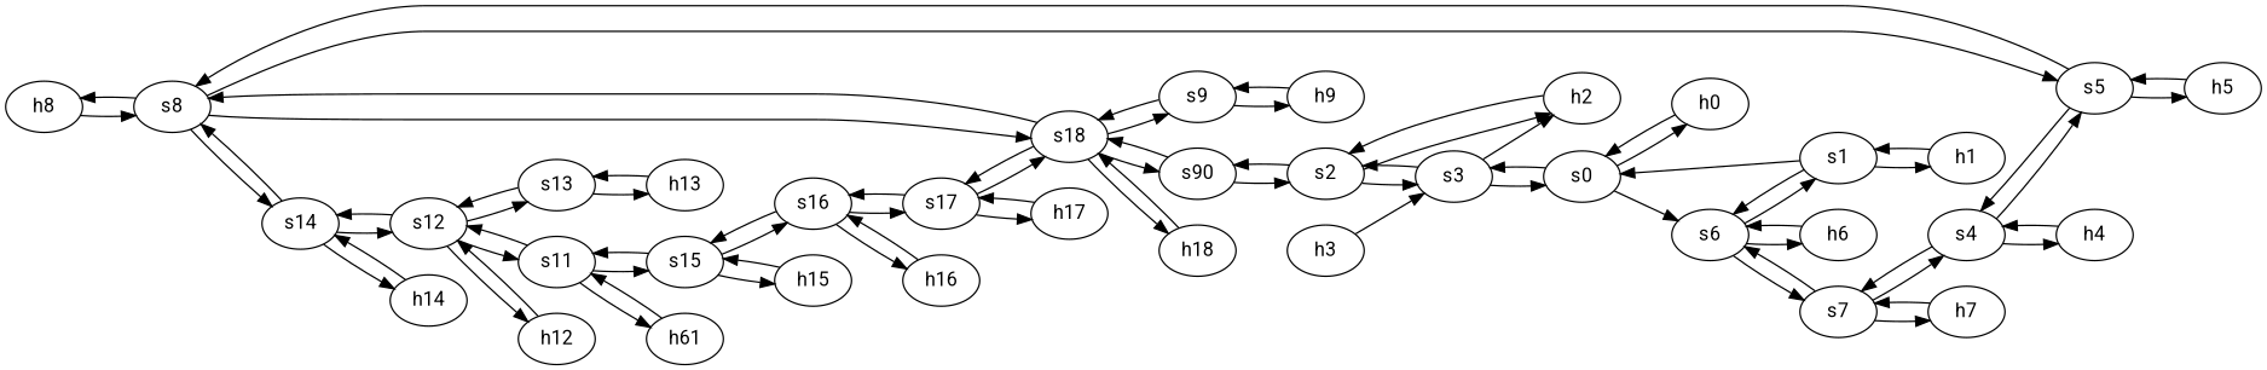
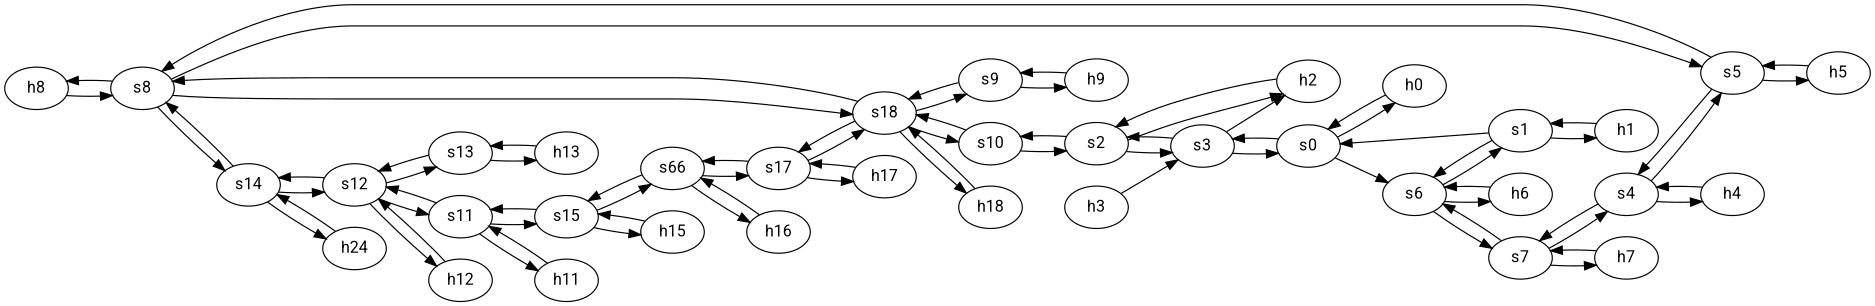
  strict digraph {
    fontname=Roboto
    rankdir=LR
    node [fontname=Roboto type=switch]
    edge [capacity="1Gbps" cost=1 dst_port=1 fontname=Roboto src_port=1]
    h8 [ip="111.0.8.8" mac="00:00:00:00:8:8" type=host]
    s8
    s5
    s18
    s14
    s4
    h5 [ip="111.0.5.5" mac="00:00:00:00:5:5" type=host]
    s9
-   s10 [label=s90]
+   s10
    s17
    h18 [ip="111.0.18.18" mac="00:00:00:00:18:18" type=host]
    s12
-   h14 [ip="111.0.14.14" mac="00:00:00:00:14:14" type=host]
+   h14 [ip="111.0.14.14" mac="00:00:00:00:14:14" type=host label=h24]
    h9 [ip="111.0.9.9" mac="00:00:00:00:9:9" type=host]
    h2 [ip="111.0.2.2" mac="00:00:00:00:2:2" type=host]
    s2
    s3
    s0
    h3 [ip="111.0.3.3" mac="00:00:00:00:3:3" type=host]
    h0 [ip="111.0.0.0" mac="00:00:00:00:0:0" type=host]
    s6
    s1
    h1 [ip="111.0.1.1" mac="00:00:00:00:1:1" type=host]
    h6 [ip="111.0.6.6" mac="00:00:00:00:6:6" type=host]
    s7
    h7 [ip="111.0.7.7" mac="00:00:00:00:7:7" type=host]
    h4 [ip="111.0.4.4" mac="00:00:00:00:4:4" type=host]
-   s16
+   s16 [label=s66]
    h17 [ip="111.0.17.17" mac="00:00:00:00:17:17" type=host]
    s13
    s11
    h12 [ip="111.0.12.12" mac="00:00:00:00:12:12" type=host]
    s15
    h16 [ip="111.0.16.16" mac="00:00:00:00:16:16" type=host]
    h13 [ip="111.0.13.13" mac="00:00:00:00:13:13" type=host]
-   h11 [ip="111.0.11.11" mac="00:00:00:00:11:11" type=host label=h61]
+   h11 [ip="111.0.11.11" mac="00:00:00:00:11:11" type=host]
    h15 [ip="111.0.15.15" mac="00:00:00:00:15:15" type=host]
    h8 -> s8
    s8 -> h8
    s8 -> s5 [dst_port=3 src_port=2]
    s8 -> s18 [dst_port=2 src_port=3]
    s8 -> s14 [dst_port=2 src_port=4]
    s5 -> s8 [dst_port=2 src_port=3]
    s5 -> s4 [dst_port=2 src_port=2]
    s5 -> h5
    s18 -> s8 [dst_port=3 src_port=2]
    s18 -> s9 [dst_port=2 src_port=3]
    s18 -> s10 [dst_port=3 src_port=4]
    s18 -> s17 [dst_port=3 src_port=5]
    s18 -> h18
    s14 -> s8 [dst_port=4 src_port=2]
    s14 -> s12 [dst_port=4 src_port=3]
    s14 -> h14
    s4 -> s5 [dst_port=2 src_port=2]
    s4 -> s7 [dst_port=2 src_port=3]
    s4 -> h4
    h5 -> s5
    s9 -> s18 [dst_port=3 src_port=2]
    s9 -> h9
    s10 -> s18 [dst_port=4 src_port=3]
    s10 -> s2 [dst_port=2 src_port=2]
    s17 -> s18 [dst_port=5 src_port=3]
    s17 -> s16 [dst_port=3 src_port=2]
    s17 -> h17
    h18 -> s18
    s12 -> s14 [dst_port=3 src_port=4]
    s12 -> s13 [dst_port=2 src_port=3]
    s12 -> s11 [dst_port=2 src_port=2]
    s12 -> h12
    h14 -> s14
    h9 -> s9
    h2 -> s2
    s2 -> s10 [dst_port=2 src_port=2]
    s2 -> h2
    s2 -> s3 [dst_port=3 src_port=3]
    s3 -> h2
    s3 -> s2 [dst_port=3 src_port=3]
    s3 -> s0 [dst_port=3 src_port=2]
    s0 -> s3 [dst_port=2 src_port=3]
    s0 -> h0
    s0 -> s6 [dst_port=2 src_port=2]
    h3 -> s3
    h0 -> s0
    s6 -> s1 [dst_port=3 src_port=2]
    s6 -> h6
    s6 -> s7 [dst_port=3 src_port=3]
    s1 -> s0 [dst_port=2 src_port=2]
    s1 -> s6 [dst_port=2 src_port=3]
    s1 -> h1
    h1 -> s1
    h6 -> s6
    s7 -> s4 [dst_port=3 src_port=2]
    s7 -> s6 [dst_port=3 src_port=3]
    s7 -> h7
    h7 -> s7
    h4 -> s4
    s16 -> s17 [dst_port=2 src_port=3]
    s16 -> s15 [dst_port=3 src_port=2]
    s16 -> h16
    h17 -> s17
    s13 -> s12 [dst_port=3 src_port=2]
    s13 -> h13
    s11 -> s12 [dst_port=2 src_port=2]
    s11 -> s15 [dst_port=2 src_port=3]
    s11 -> h11
    h12 -> s12
    s15 -> s16 [dst_port=2 src_port=3]
    s15 -> s11 [dst_port=3 src_port=2]
    s15 -> h15
    h16 -> s16
    h13 -> s13
    h11 -> s11
    h15 -> s15
  }
